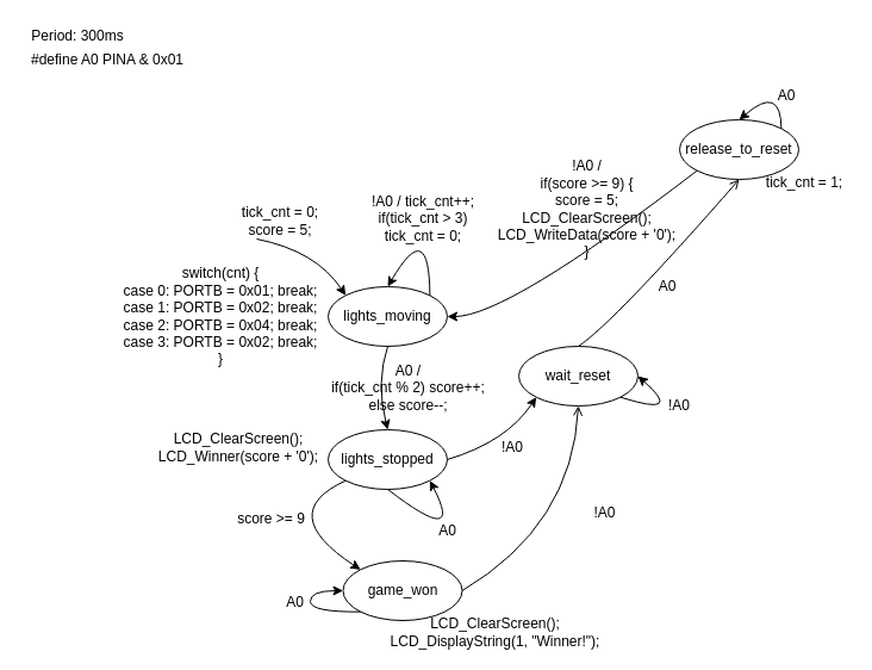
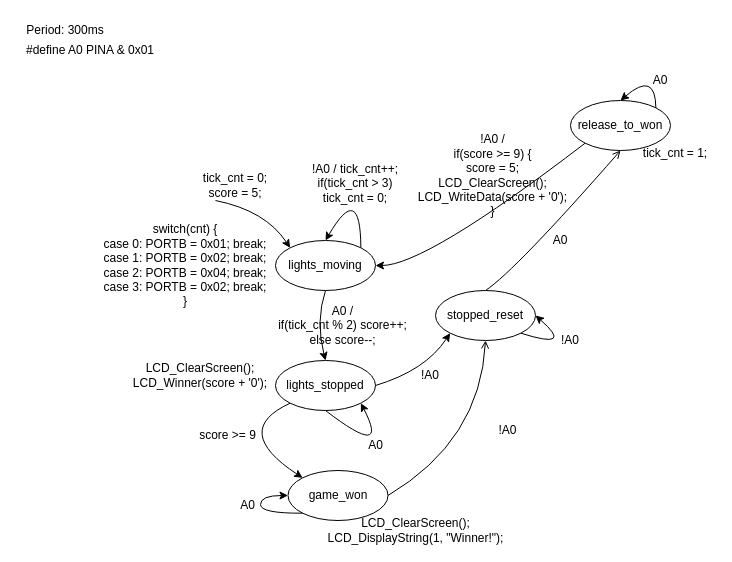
  <mxCell id="0" />
  <mxCell id="1" parent="0" />
  <mxCell id="2" value="lights_moving" style="ellipse;whiteSpace=wrap;html=1;" parent="1" vertex="1"><mxGeometry x="275" y="240" width="100" height="50" as="geometry" /></mxCell>
  <mxCell id="3" value="" style="curved=1;endArrow=classic;html=1;entryX=0;entryY=0;entryDx=0;entryDy=0;" parent="1" target="2" edge="1"><mxGeometry width="50" height="50" relative="1" as="geometry"><mxPoint x="215" y="200" as="sourcePoint" /><mxPoint x="245" y="220" as="targetPoint" /><Array as="points"><mxPoint x="265" y="210" /></Array></mxGeometry></mxCell>
  <mxCell id="4" value="!A0 / tick_cnt++;&lt;br&gt;if(tick_cnt &amp;gt; 3) tick_cnt = 0;" style="text;html=1;strokeColor=none;fillColor=none;align=center;verticalAlign=middle;whiteSpace=wrap;rounded=0;" parent="1" vertex="1"><mxGeometry x="305" y="160" width="100" height="45" as="geometry" /></mxCell>
  <mxCell id="5" value="Period: 300ms" style="text;html=1;strokeColor=none;fillColor=none;align=center;verticalAlign=middle;whiteSpace=wrap;rounded=0;" parent="1" vertex="1"><mxGeometry x="20" y="20" width="90" height="20" as="geometry" /></mxCell>
  <mxCell id="6" value="" style="curved=1;endArrow=classic;html=1;entryX=0.5;entryY=0;entryDx=0;entryDy=0;exitX=1;exitY=0;exitDx=0;exitDy=0;" parent="1" source="2" target="2" edge="1"><mxGeometry width="50" height="50" relative="1" as="geometry"><mxPoint x="355" y="230" as="sourcePoint" /><mxPoint x="375" y="190" as="targetPoint" /><Array as="points"><mxPoint x="360" y="180" /></Array></mxGeometry></mxCell>
  <mxCell id="7" value="lights_stopped" style="ellipse;whiteSpace=wrap;html=1;" parent="1" vertex="1"><mxGeometry x="275" y="360" width="100" height="50" as="geometry" /></mxCell>
  <mxCell id="8" value="" style="curved=1;endArrow=classic;html=1;exitX=0.5;exitY=1;exitDx=0;exitDy=0;entryX=0.5;entryY=0;entryDx=0;entryDy=0;" parent="1" source="2" target="7" edge="1"><mxGeometry width="50" height="50" relative="1" as="geometry"><mxPoint x="305" y="350" as="sourcePoint" /><mxPoint x="355" y="300" as="targetPoint" /><Array as="points"><mxPoint x="315" y="320" /></Array></mxGeometry></mxCell>
- <mxCell id="9" value="wait_reset" style="ellipse;whiteSpace=wrap;html=1;" parent="1" vertex="1"><mxGeometry x="435" y="290" width="100" height="50" as="geometry" /></mxCell>
+ <mxCell id="9" value="stopped_reset" style="ellipse;whiteSpace=wrap;html=1;" parent="1" vertex="1"><mxGeometry x="435" y="290" width="100" height="50" as="geometry" /></mxCell>
  <mxCell id="10" value="" style="curved=1;endArrow=classic;html=1;exitX=1;exitY=0.5;exitDx=0;exitDy=0;entryX=0;entryY=1;entryDx=0;entryDy=0;" parent="1" source="7" target="9" edge="1"><mxGeometry width="50" height="50" relative="1" as="geometry"><mxPoint x="405" y="400" as="sourcePoint" /><mxPoint x="455" y="350" as="targetPoint" /><Array as="points"><mxPoint x="425" y="370" /></Array></mxGeometry></mxCell>
  <mxCell id="11" value="" style="curved=1;endArrow=open;html=1;exitX=0.5;exitY=0;exitDx=0;exitDy=0;entryX=0.5;entryY=1;entryDx=0;entryDy=0;" parent="1" source="9" target="19" edge="1"><mxGeometry width="50" height="50" relative="1" as="geometry"><mxPoint x="425" y="270" as="sourcePoint" /><mxPoint x="475" y="220" as="targetPoint" /><Array as="points"><mxPoint x="515" y="270" /></Array></mxGeometry></mxCell>
  <mxCell id="12" value="" style="curved=1;endArrow=classic;html=1;exitX=0.5;exitY=1;exitDx=0;exitDy=0;entryX=1;entryY=1;entryDx=0;entryDy=0;" parent="1" source="7" target="7" edge="1"><mxGeometry width="50" height="50" relative="1" as="geometry"><mxPoint x="315" y="480" as="sourcePoint" /><mxPoint x="365" y="430" as="targetPoint" /><Array as="points"><mxPoint x="390" y="460" /></Array></mxGeometry></mxCell>
  <mxCell id="13" value="A0" style="text;html=1;strokeColor=none;fillColor=none;align=center;verticalAlign=middle;whiteSpace=wrap;rounded=0;" parent="1" vertex="1"><mxGeometry x="362.5" y="435" width="25" height="20" as="geometry" /></mxCell>
  <mxCell id="14" value="A0 / &lt;br&gt;if(tick_cnt % 2) score++;&lt;br&gt;else score--;" style="text;html=1;strokeColor=none;fillColor=none;align=center;verticalAlign=middle;whiteSpace=wrap;rounded=0;" parent="1" vertex="1"><mxGeometry x="275" y="315" width="135" height="20" as="geometry" /></mxCell>
  <mxCell id="15" value="!A0" style="text;html=1;strokeColor=none;fillColor=none;align=center;verticalAlign=middle;whiteSpace=wrap;rounded=0;" parent="1" vertex="1"><mxGeometry x="415" y="365" width="30" height="20" as="geometry" /></mxCell>
  <mxCell id="16" value="A0" style="text;html=1;strokeColor=none;fillColor=none;align=center;verticalAlign=middle;whiteSpace=wrap;rounded=0;" parent="1" vertex="1"><mxGeometry x="550" y="230" width="20" height="20" as="geometry" /></mxCell>
  <mxCell id="17" value="switch(cnt) {&lt;br&gt;case 0: PORTB = 0x01; break;&lt;br&gt;case 1: PORTB = 0x02; break;&lt;br&gt;case 2: PORTB = 0x04; break;&lt;br&gt;case 3: PORTB = 0x02; break;&lt;br&gt;}" style="text;html=1;strokeColor=none;fillColor=none;align=center;verticalAlign=middle;whiteSpace=wrap;rounded=0;" parent="1" vertex="1"><mxGeometry x="80" y="255" width="210" height="20" as="geometry" /></mxCell>
  <mxCell id="18" value="tick_cnt = 0;&lt;br&gt;score = 5;" style="text;html=1;strokeColor=none;fillColor=none;align=center;verticalAlign=middle;whiteSpace=wrap;rounded=0;" parent="1" vertex="1"><mxGeometry x="200" y="175" width="70" height="20" as="geometry" /></mxCell>
- <mxCell id="19" value="release_to_reset" style="ellipse;whiteSpace=wrap;html=1;" parent="1" vertex="1"><mxGeometry x="570" y="100" width="100" height="50" as="geometry" /></mxCell>
+ <mxCell id="19" value="release_to_won" style="ellipse;whiteSpace=wrap;html=1;" parent="1" vertex="1"><mxGeometry x="570" y="100" width="100" height="50" as="geometry" /></mxCell>
  <mxCell id="20" value="" style="curved=1;endArrow=classic;html=1;entryX=1;entryY=0.5;entryDx=0;entryDy=0;exitX=0;exitY=1;exitDx=0;exitDy=0;" parent="1" source="19" target="2" edge="1"><mxGeometry width="50" height="50" relative="1" as="geometry"><mxPoint x="465" y="260" as="sourcePoint" /><mxPoint x="455" y="260" as="targetPoint" /><Array as="points"><mxPoint x="425" y="265" /></Array></mxGeometry></mxCell>
  <mxCell id="21" value="" style="curved=1;endArrow=classic;html=1;exitX=1;exitY=1;exitDx=0;exitDy=0;entryX=1;entryY=0.5;entryDx=0;entryDy=0;" parent="1" source="9" target="9" edge="1"><mxGeometry width="50" height="50" relative="1" as="geometry"><mxPoint x="545" y="380" as="sourcePoint" /><mxPoint x="595" y="330" as="targetPoint" /><Array as="points"><mxPoint x="575" y="350" /></Array></mxGeometry></mxCell>
  <mxCell id="22" value="!A0" style="text;html=1;strokeColor=none;fillColor=none;align=center;verticalAlign=middle;whiteSpace=wrap;rounded=0;" parent="1" vertex="1"><mxGeometry x="555" y="330" width="30" height="20" as="geometry" /></mxCell>
  <mxCell id="23" value="" style="curved=1;endArrow=classic;html=1;exitX=1;exitY=0;exitDx=0;exitDy=0;entryX=0.5;entryY=0;entryDx=0;entryDy=0;" parent="1" source="19" target="19" edge="1"><mxGeometry width="50" height="50" relative="1" as="geometry"><mxPoint x="485" y="190" as="sourcePoint" /><mxPoint x="535" y="140" as="targetPoint" /><Array as="points"><mxPoint x="655" y="70" /></Array></mxGeometry></mxCell>
  <mxCell id="24" value="A0" style="text;html=1;strokeColor=none;fillColor=none;align=center;verticalAlign=middle;whiteSpace=wrap;rounded=0;" parent="1" vertex="1"><mxGeometry x="645" y="70" width="30" height="20" as="geometry" /></mxCell>
  <mxCell id="25" value="!A0 / &lt;br&gt;if(score &amp;gt;= 9) {&lt;br&gt;score = 5;&lt;br&gt;LCD_ClearScreen();&lt;br&gt;LCD_WriteData(score + '0');&lt;br&gt;}" style="text;html=1;strokeColor=none;fillColor=none;align=center;verticalAlign=middle;whiteSpace=wrap;rounded=0;" parent="1" vertex="1"><mxGeometry x="415" y="165" width="155" height="20" as="geometry" /></mxCell>
  <mxCell id="26" value="tick_cnt = 1;" style="text;html=1;strokeColor=none;fillColor=none;align=center;verticalAlign=middle;whiteSpace=wrap;rounded=0;" parent="1" vertex="1"><mxGeometry x="640" y="142.5" width="70" height="20" as="geometry" /></mxCell>
  <mxCell id="27" value="#define A0 PINA &amp;amp; 0x01" style="text;html=1;strokeColor=none;fillColor=none;align=center;verticalAlign=middle;whiteSpace=wrap;rounded=0;" vertex="1" parent="1"><mxGeometry x="20" y="40" width="140" height="20" as="geometry" /></mxCell>
  <mxCell id="28" value="LCD_ClearScreen();&lt;br&gt;LCD_DisplayString(1, &quot;Winner!&quot;);" style="text;html=1;strokeColor=none;fillColor=none;align=center;verticalAlign=middle;whiteSpace=wrap;rounded=0;" vertex="1" parent="1"><mxGeometry x="318.5" y="520" width="193" height="20" as="geometry" /></mxCell>
  <mxCell id="29" value="game_won" style="ellipse;whiteSpace=wrap;html=1;" vertex="1" parent="1"><mxGeometry x="287.5" y="470" width="100" height="50" as="geometry" /></mxCell>
  <mxCell id="30" value="" style="curved=1;endArrow=classic;html=1;entryX=0;entryY=0;entryDx=0;entryDy=0;exitX=0;exitY=1;exitDx=0;exitDy=0;" edge="1" parent="1" source="7" target="29"><mxGeometry width="50" height="50" relative="1" as="geometry"><mxPoint x="230" y="450" as="sourcePoint" /><mxPoint x="280" y="400" as="targetPoint" /><Array as="points"><mxPoint x="230" y="430" /></Array></mxGeometry></mxCell>
  <mxCell id="31" value="score &amp;gt;= 9" style="text;html=1;strokeColor=none;fillColor=none;align=center;verticalAlign=middle;whiteSpace=wrap;rounded=0;" vertex="1" parent="1"><mxGeometry x="195" y="425" width="65" height="20" as="geometry" /></mxCell>
  <mxCell id="32" value="" style="curved=1;endArrow=classic;html=1;exitX=0;exitY=1;exitDx=0;exitDy=0;entryX=0;entryY=0.5;entryDx=0;entryDy=0;" edge="1" parent="1" source="29" target="29"><mxGeometry width="50" height="50" relative="1" as="geometry"><mxPoint x="210" y="520" as="sourcePoint" /><mxPoint x="260" y="470" as="targetPoint" /><Array as="points"><mxPoint x="260" y="513" /><mxPoint x="260" y="495" /></Array></mxGeometry></mxCell>
  <mxCell id="33" value="A0" style="text;html=1;strokeColor=none;fillColor=none;align=center;verticalAlign=middle;whiteSpace=wrap;rounded=0;" vertex="1" parent="1"><mxGeometry x="235" y="495" width="25" height="20" as="geometry" /></mxCell>
  <mxCell id="34" value="" style="curved=1;endArrow=open;html=1;exitX=1;exitY=0.5;exitDx=0;exitDy=0;entryX=0.5;entryY=1;entryDx=0;entryDy=0;" edge="1" parent="1" source="29" target="9"><mxGeometry width="50" height="50" relative="1" as="geometry"><mxPoint x="440" y="480" as="sourcePoint" /><mxPoint x="490" y="430" as="targetPoint" /><Array as="points"><mxPoint x="480" y="440" /></Array></mxGeometry></mxCell>
  <mxCell id="35" value="!A0" style="text;html=1;strokeColor=none;fillColor=none;align=center;verticalAlign=middle;whiteSpace=wrap;rounded=0;" vertex="1" parent="1"><mxGeometry x="465" y="420" width="85" height="20" as="geometry" /></mxCell>
  <mxCell id="36" value="LCD_ClearScreen();&lt;br&gt;LCD_Winner(score + '0');" style="text;html=1;strokeColor=none;fillColor=none;align=center;verticalAlign=middle;whiteSpace=wrap;rounded=0;" vertex="1" parent="1"><mxGeometry x="120" y="365" width="160" height="20" as="geometry" /></mxCell>
